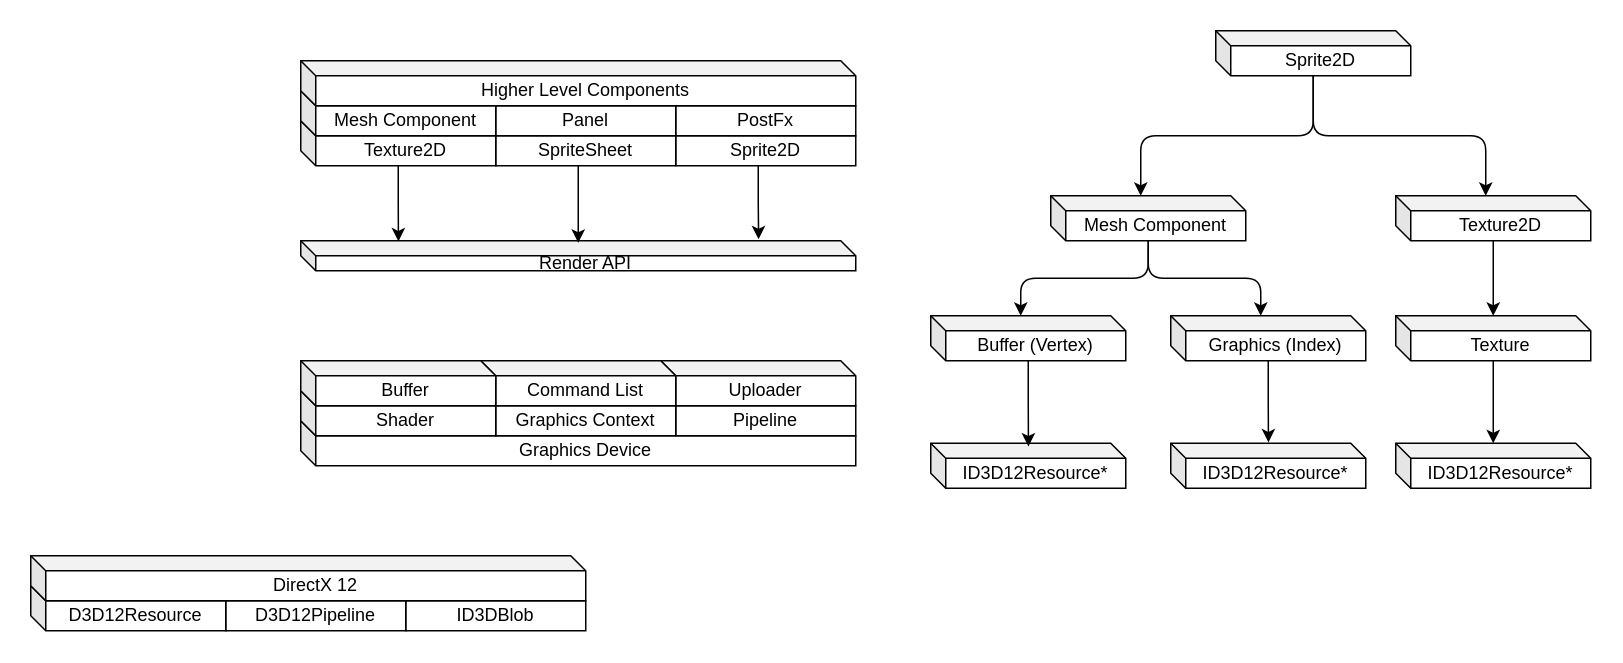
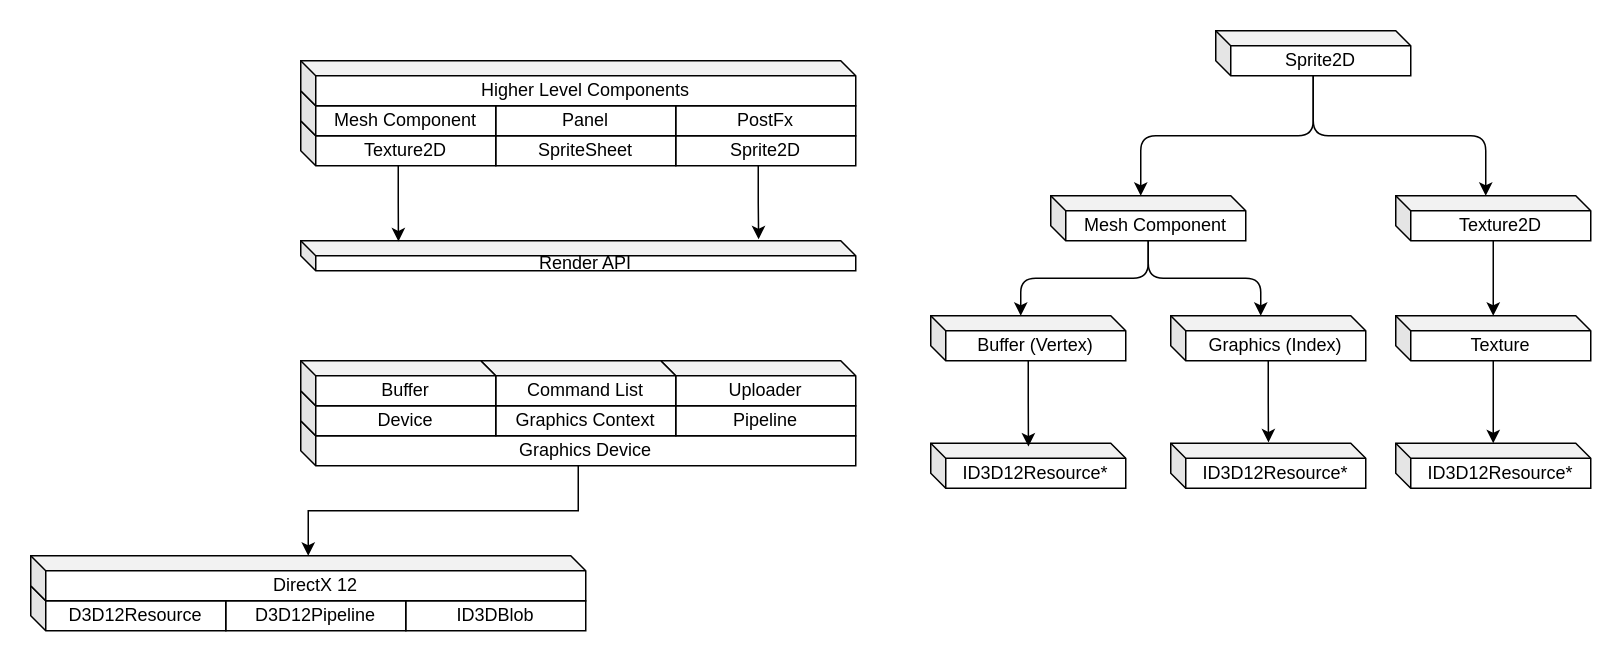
  <mxCell id="0" />
  <mxCell id="1" parent="0" />
  <mxCell id="2" value="ID3DBlob" style="shape=cube;whiteSpace=wrap;html=1;boundedLbl=1;backgroundOutline=1;darkOpacity=0.05;darkOpacity2=0.1;size=10;" vertex="1" parent="1"><mxGeometry x="260" y="390" width="130" height="30" as="geometry" /></mxCell>
  <mxCell id="3" value="D3D12Pipeline" style="shape=cube;whiteSpace=wrap;html=1;boundedLbl=1;backgroundOutline=1;darkOpacity=0.05;darkOpacity2=0.1;size=10;" vertex="1" parent="1"><mxGeometry x="140" y="390" width="130" height="30" as="geometry" /></mxCell>
  <mxCell id="4" value="D3D12Resource" style="shape=cube;whiteSpace=wrap;html=1;boundedLbl=1;backgroundOutline=1;darkOpacity=0.05;darkOpacity2=0.1;size=10;" vertex="1" parent="1"><mxGeometry x="20" y="390" width="130" height="30" as="geometry" /></mxCell>
  <mxCell id="5" value="DirectX 12" style="shape=cube;whiteSpace=wrap;html=1;boundedLbl=1;backgroundOutline=1;darkOpacity=0.05;darkOpacity2=0.1;size=10;" vertex="1" parent="1"><mxGeometry x="20" y="370" width="370" height="30" as="geometry" /></mxCell>
  <mxCell id="6" value="Graphics Device" style="shape=cube;whiteSpace=wrap;html=1;boundedLbl=1;backgroundOutline=1;darkOpacity=0.05;darkOpacity2=0.1;size=10;" vertex="1" parent="1"><mxGeometry x="200" y="280" width="370" height="30" as="geometry" /></mxCell>
  <mxCell id="7" value="Pipeline" style="shape=cube;whiteSpace=wrap;html=1;boundedLbl=1;backgroundOutline=1;darkOpacity=0.05;darkOpacity2=0.1;size=10;" vertex="1" parent="1"><mxGeometry x="440" y="260" width="130" height="30" as="geometry" /></mxCell>
  <mxCell id="8" value="Graphics Context" style="shape=cube;whiteSpace=wrap;html=1;boundedLbl=1;backgroundOutline=1;darkOpacity=0.05;darkOpacity2=0.1;size=10;" vertex="1" parent="1"><mxGeometry x="320" y="260" width="130" height="30" as="geometry" /></mxCell>
- <mxCell id="9" value="Shader" style="shape=cube;whiteSpace=wrap;html=1;boundedLbl=1;backgroundOutline=1;darkOpacity=0.05;darkOpacity2=0.1;size=10;" vertex="1" parent="1"><mxGeometry x="200" y="260" width="130" height="30" as="geometry" /></mxCell>
+ <mxCell id="9" value="Device" style="shape=cube;whiteSpace=wrap;html=1;boundedLbl=1;backgroundOutline=1;darkOpacity=0.05;darkOpacity2=0.1;size=10;" vertex="1" parent="1"><mxGeometry x="200" y="260" width="130" height="30" as="geometry" /></mxCell>
  <mxCell id="10" value="Uploader" style="shape=cube;whiteSpace=wrap;html=1;boundedLbl=1;backgroundOutline=1;darkOpacity=0.05;darkOpacity2=0.1;size=10;" vertex="1" parent="1"><mxGeometry x="440" y="240" width="130" height="30" as="geometry" /></mxCell>
  <mxCell id="11" value="Command List" style="shape=cube;whiteSpace=wrap;html=1;boundedLbl=1;backgroundOutline=1;darkOpacity=0.05;darkOpacity2=0.1;size=10;" vertex="1" parent="1"><mxGeometry x="320" y="240" width="130" height="30" as="geometry" /></mxCell>
  <mxCell id="12" value="Buffer" style="shape=cube;whiteSpace=wrap;html=1;boundedLbl=1;backgroundOutline=1;darkOpacity=0.05;darkOpacity2=0.1;size=10;" vertex="1" parent="1"><mxGeometry x="200" y="240" width="130" height="30" as="geometry" /></mxCell>
+ <mxCell id="13" style="edgeStyle=orthogonalEdgeStyle;rounded=0;orthogonalLoop=1;jettySize=auto;html=1;" edge="1" parent="1" source="6" target="5"><mxGeometry relative="1" as="geometry" /></mxCell>
  <mxCell id="14" value="Sprite2D" style="shape=cube;whiteSpace=wrap;html=1;boundedLbl=1;backgroundOutline=1;darkOpacity=0.05;darkOpacity2=0.1;size=10;" vertex="1" parent="1"><mxGeometry x="440" y="80" width="130" height="30" as="geometry" /></mxCell>
  <mxCell id="15" value="SpriteSheet" style="shape=cube;whiteSpace=wrap;html=1;boundedLbl=1;backgroundOutline=1;darkOpacity=0.05;darkOpacity2=0.1;size=10;" vertex="1" parent="1"><mxGeometry x="320" y="80" width="130" height="30" as="geometry" /></mxCell>
  <mxCell id="16" value="Texture2D" style="shape=cube;whiteSpace=wrap;html=1;boundedLbl=1;backgroundOutline=1;darkOpacity=0.05;darkOpacity2=0.1;size=10;" vertex="1" parent="1"><mxGeometry x="200" y="80" width="130" height="30" as="geometry" /></mxCell>
  <mxCell id="17" value="PostFx" style="shape=cube;whiteSpace=wrap;html=1;boundedLbl=1;backgroundOutline=1;darkOpacity=0.05;darkOpacity2=0.1;size=10;" vertex="1" parent="1"><mxGeometry x="440" y="60" width="130" height="30" as="geometry" /></mxCell>
  <mxCell id="18" value="Panel" style="shape=cube;whiteSpace=wrap;html=1;boundedLbl=1;backgroundOutline=1;darkOpacity=0.05;darkOpacity2=0.1;size=10;" vertex="1" parent="1"><mxGeometry x="320" y="60" width="130" height="30" as="geometry" /></mxCell>
  <mxCell id="19" value="Mesh Component" style="shape=cube;whiteSpace=wrap;html=1;boundedLbl=1;backgroundOutline=1;darkOpacity=0.05;darkOpacity2=0.1;size=10;" vertex="1" parent="1"><mxGeometry x="200" y="60" width="130" height="30" as="geometry" /></mxCell>
  <mxCell id="20" value="Higher Level Components" style="shape=cube;whiteSpace=wrap;html=1;boundedLbl=1;backgroundOutline=1;darkOpacity=0.05;darkOpacity2=0.1;size=10;" vertex="1" parent="1"><mxGeometry x="200" y="40" width="370" height="30" as="geometry" /></mxCell>
  <mxCell id="21" value="Render API" style="shape=cube;whiteSpace=wrap;html=1;boundedLbl=1;backgroundOutline=1;darkOpacity=0.05;darkOpacity2=0.1;size=10;" vertex="1" parent="1"><mxGeometry x="200" y="160" width="370" height="20" as="geometry" /></mxCell>
  <mxCell id="22" style="edgeStyle=orthogonalEdgeStyle;rounded=0;orthogonalLoop=1;jettySize=auto;html=1;entryX=0.176;entryY=0.022;entryDx=0;entryDy=0;entryPerimeter=0;" edge="1" parent="1" source="16" target="21"><mxGeometry relative="1" as="geometry" /></mxCell>
- <mxCell id="23" style="edgeStyle=orthogonalEdgeStyle;rounded=0;orthogonalLoop=1;jettySize=auto;html=1;entryX=0.5;entryY=0.068;entryDx=0;entryDy=0;entryPerimeter=0;" edge="1" parent="1" source="15" target="21"><mxGeometry relative="1" as="geometry" /></mxCell>
  <mxCell id="24" style="edgeStyle=orthogonalEdgeStyle;rounded=0;orthogonalLoop=1;jettySize=auto;html=1;entryX=0.825;entryY=-0.047;entryDx=0;entryDy=0;entryPerimeter=0;" edge="1" parent="1" source="14" target="21"><mxGeometry relative="1" as="geometry" /></mxCell>
  <mxCell id="25" value="Sprite2D" style="shape=cube;whiteSpace=wrap;html=1;boundedLbl=1;backgroundOutline=1;darkOpacity=0.05;darkOpacity2=0.1;size=10;" vertex="1" parent="1"><mxGeometry x="810" y="20" width="130" height="30" as="geometry" /></mxCell>
  <mxCell id="26" value="Texture2D" style="shape=cube;whiteSpace=wrap;html=1;boundedLbl=1;backgroundOutline=1;darkOpacity=0.05;darkOpacity2=0.1;size=10;" vertex="1" parent="1"><mxGeometry x="930" y="130" width="130" height="30" as="geometry" /></mxCell>
  <mxCell id="27" value="Mesh Component" style="shape=cube;whiteSpace=wrap;html=1;boundedLbl=1;backgroundOutline=1;darkOpacity=0.05;darkOpacity2=0.1;size=10;" vertex="1" parent="1"><mxGeometry x="700" y="130" width="130" height="30" as="geometry" /></mxCell>
  <mxCell id="28" style="edgeStyle=orthogonalEdgeStyle;rounded=1;orthogonalLoop=1;jettySize=auto;html=1;entryX=0;entryY=0;entryDx=60;entryDy=0;entryPerimeter=0;" edge="1" parent="1" source="25" target="27"><mxGeometry relative="1" as="geometry" /></mxCell>
  <mxCell id="29" style="edgeStyle=orthogonalEdgeStyle;rounded=1;orthogonalLoop=1;jettySize=auto;html=1;entryX=0;entryY=0;entryDx=60;entryDy=0;entryPerimeter=0;" edge="1" parent="1" source="25" target="26"><mxGeometry relative="1" as="geometry" /></mxCell>
  <mxCell id="30" value="Buffer (Vertex)" style="shape=cube;whiteSpace=wrap;html=1;boundedLbl=1;backgroundOutline=1;darkOpacity=0.05;darkOpacity2=0.1;size=10;" vertex="1" parent="1"><mxGeometry x="620" y="210" width="130" height="30" as="geometry" /></mxCell>
  <mxCell id="31" value="Graphics (Index)" style="shape=cube;whiteSpace=wrap;html=1;boundedLbl=1;backgroundOutline=1;darkOpacity=0.05;darkOpacity2=0.1;size=10;" vertex="1" parent="1"><mxGeometry x="780" y="210" width="130" height="30" as="geometry" /></mxCell>
  <mxCell id="32" style="edgeStyle=orthogonalEdgeStyle;rounded=1;orthogonalLoop=1;jettySize=auto;html=1;entryX=0;entryY=0;entryDx=60;entryDy=0;entryPerimeter=0;" edge="1" parent="1" source="27" target="30"><mxGeometry relative="1" as="geometry" /></mxCell>
  <mxCell id="33" style="edgeStyle=orthogonalEdgeStyle;rounded=1;orthogonalLoop=1;jettySize=auto;html=1;entryX=0;entryY=0;entryDx=60;entryDy=0;entryPerimeter=0;" edge="1" parent="1" source="27" target="31"><mxGeometry relative="1" as="geometry" /></mxCell>
  <mxCell id="34" value="ID3D12Resource*" style="shape=cube;whiteSpace=wrap;html=1;boundedLbl=1;backgroundOutline=1;darkOpacity=0.05;darkOpacity2=0.1;size=10;" vertex="1" parent="1"><mxGeometry x="620" y="295" width="130" height="30" as="geometry" /></mxCell>
  <mxCell id="35" value="ID3D12Resource*" style="shape=cube;whiteSpace=wrap;html=1;boundedLbl=1;backgroundOutline=1;darkOpacity=0.05;darkOpacity2=0.1;size=10;" vertex="1" parent="1"><mxGeometry x="780" y="295" width="130" height="30" as="geometry" /></mxCell>
  <mxCell id="36" style="edgeStyle=orthogonalEdgeStyle;rounded=0;orthogonalLoop=1;jettySize=auto;html=1;entryX=0.501;entryY=0.074;entryDx=0;entryDy=0;entryPerimeter=0;" edge="1" parent="1" source="30" target="34"><mxGeometry relative="1" as="geometry" /></mxCell>
  <mxCell id="37" style="edgeStyle=orthogonalEdgeStyle;rounded=0;orthogonalLoop=1;jettySize=auto;html=1;entryX=0.501;entryY=-0.018;entryDx=0;entryDy=0;entryPerimeter=0;" edge="1" parent="1" source="31" target="35"><mxGeometry relative="1" as="geometry" /></mxCell>
  <mxCell id="38" style="edgeStyle=orthogonalEdgeStyle;rounded=0;orthogonalLoop=1;jettySize=auto;html=1;endArrow=none;endFill=0;startArrow=classic;startFill=1;" edge="1" parent="1" source="39"><mxGeometry relative="1" as="geometry"><mxPoint x="995" y="160" as="targetPoint" /></mxGeometry></mxCell>
  <mxCell id="39" value="Texture" style="shape=cube;whiteSpace=wrap;html=1;boundedLbl=1;backgroundOutline=1;darkOpacity=0.05;darkOpacity2=0.1;size=10;" vertex="1" parent="1"><mxGeometry x="930" y="210" width="130" height="30" as="geometry" /></mxCell>
  <mxCell id="40" style="edgeStyle=orthogonalEdgeStyle;rounded=0;orthogonalLoop=1;jettySize=auto;html=1;endArrow=none;endFill=0;startArrow=classic;startFill=1;" edge="1" parent="1" source="41"><mxGeometry relative="1" as="geometry"><mxPoint x="995" y="240" as="targetPoint" /></mxGeometry></mxCell>
  <mxCell id="41" value="ID3D12Resource*" style="shape=cube;whiteSpace=wrap;html=1;boundedLbl=1;backgroundOutline=1;darkOpacity=0.05;darkOpacity2=0.1;size=10;" vertex="1" parent="1"><mxGeometry x="930" y="295" width="130" height="30" as="geometry" /></mxCell>
